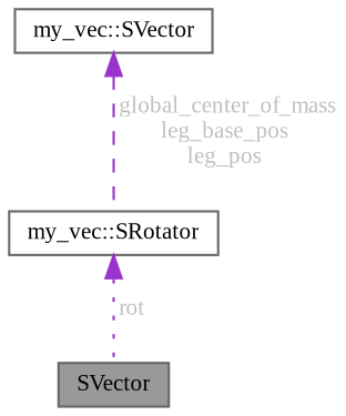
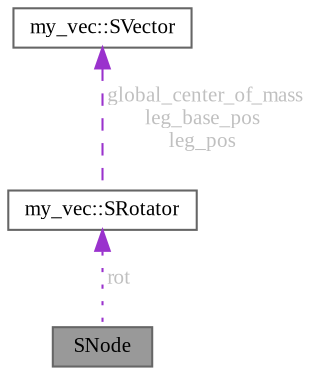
  digraph {
    fontname="Liberation Serif"
    node [color=gray40 fillcolor=white fontname="Liberation Serif" fontsize=10 shape=box style=filled]
    edge [color=darkorchid3 dir=back fontcolor=grey fontname="Liberation Serif" fontsize=10 labelfontname=Helvetica labelfontsize=10]
-   n1 [fillcolor=grey60 fontcolor=black height=0.2 label=SVector width=0.4]
+   n1 [fillcolor=grey60 fontcolor=black height=0.2 label=SNode width=0.4]
    n2 [height=0.2 label="my_vec::SVector" width=0.4]
    n3 [height=0.2 label="my_vec::SRotator" width=0.4]
    n2 -> n3 [label=" global_center_of_mass\nleg_base_pos\nleg_pos" style=dashed]
    n3 -> n1 [label=" rot" style=dotted]
  }
